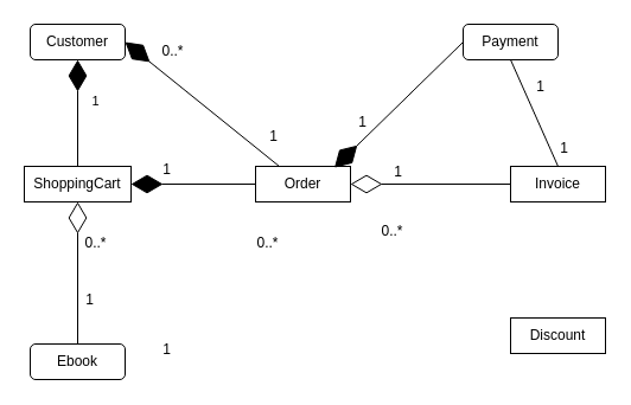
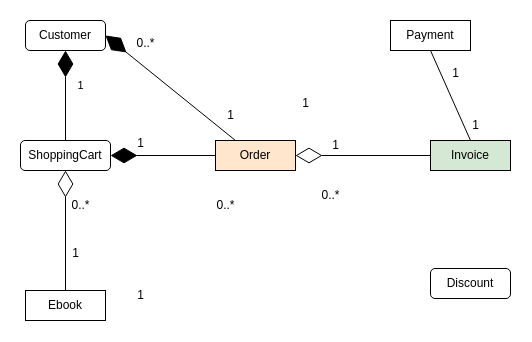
  <mxCell id="0" />
  <mxCell id="1" parent="0" />
- <mxCell id="2" value="ShoppingCart" style="rounded=0;whiteSpace=wrap;html=1;" vertex="1" parent="1"><mxGeometry x="20" y="140" width="90" height="30" as="geometry" /></mxCell>
- <mxCell id="3" value="Ebook" style="whiteSpace=wrap;html=1;rounded=1;" vertex="1" parent="1"><mxGeometry x="25" y="290" width="80" height="30" as="geometry" /></mxCell>
- <mxCell id="4" value="Invoice" style="rounded=0;whiteSpace=wrap;html=1;" vertex="1" parent="1"><mxGeometry x="430" y="140" width="80" height="30" as="geometry" /></mxCell>
- <mxCell id="5" value="Payment" style="whiteSpace=wrap;html=1;rounded=1;" vertex="1" parent="1"><mxGeometry x="390" y="20" width="80" height="30" as="geometry" /></mxCell>
+ <mxCell id="2" value="ShoppingCart" style="whiteSpace=wrap;html=1;rounded=1;" vertex="1" parent="1"><mxGeometry x="20" y="140" width="90" height="30" as="geometry" /></mxCell>
+ <mxCell id="3" value="Ebook" style="rounded=0;whiteSpace=wrap;html=1;" vertex="1" parent="1"><mxGeometry x="25" y="290" width="80" height="30" as="geometry" /></mxCell>
+ <mxCell id="4" value="Invoice" style="rounded=0;whiteSpace=wrap;html=1;fillColor=#d5e8d4;" vertex="1" parent="1"><mxGeometry x="430" y="140" width="80" height="30" as="geometry" /></mxCell>
+ <mxCell id="5" value="Payment" style="rounded=0;whiteSpace=wrap;html=1;" vertex="1" parent="1"><mxGeometry x="390" y="20" width="80" height="30" as="geometry" /></mxCell>
  <mxCell id="6" value="Customer" style="whiteSpace=wrap;html=1;rounded=1;" vertex="1" parent="1"><mxGeometry x="25" y="20" width="80" height="30" as="geometry" /></mxCell>
- <mxCell id="7" value="Discount" style="rounded=0;whiteSpace=wrap;html=1;" vertex="1" parent="1"><mxGeometry x="430" y="268" width="80" height="30" as="geometry" /></mxCell>
- <mxCell id="8" value="Order" style="rounded=0;whiteSpace=wrap;html=1;" vertex="1" parent="1"><mxGeometry x="215" y="140" width="80" height="30" as="geometry" /></mxCell>
+ <mxCell id="7" value="Discount" style="whiteSpace=wrap;html=1;rounded=1;" vertex="1" parent="1"><mxGeometry x="430" y="268" width="80" height="30" as="geometry" /></mxCell>
+ <mxCell id="8" value="Order" style="rounded=0;whiteSpace=wrap;html=1;fillColor=#ffe6cc;" vertex="1" parent="1"><mxGeometry x="215" y="140" width="80" height="30" as="geometry" /></mxCell>
  <mxCell id="9" value="" style="endArrow=diamondThin;endFill=1;endSize=24;html=1;rounded=0;entryX=0.5;entryY=1;entryDx=0;entryDy=0;exitX=0.5;exitY=0;exitDx=0;exitDy=0;" edge="1" parent="1" source="2" target="6"><mxGeometry width="160" relative="1" as="geometry"><mxPoint x="55" y="370" as="sourcePoint" /><mxPoint x="215" y="370" as="targetPoint" /></mxGeometry></mxCell>
  <mxCell id="10" value="0..*" style="text;html=1;align=center;verticalAlign=middle;resizable=0;points=[];autosize=1;strokeColor=none;fillColor=none;" vertex="1" parent="1"><mxGeometry x="60" y="190" width="40" height="30" as="geometry" /></mxCell>
  <mxCell id="11" value="" style="endArrow=diamondThin;endFill=1;endSize=24;html=1;rounded=0;entryX=1;entryY=0.5;entryDx=0;entryDy=0;exitX=0.25;exitY=0;exitDx=0;exitDy=0;" edge="1" parent="1" source="8" target="6"><mxGeometry width="160" relative="1" as="geometry"><mxPoint x="35" y="220" as="sourcePoint" /><mxPoint x="195" y="220" as="targetPoint" /></mxGeometry></mxCell>
  <mxCell id="12" value="0..*" style="text;html=1;align=center;verticalAlign=middle;resizable=0;points=[];autosize=1;strokeColor=none;fillColor=none;" vertex="1" parent="1"><mxGeometry x="125" y="28" width="40" height="30" as="geometry" /></mxCell>
  <mxCell id="13" value="1" style="text;html=1;align=center;verticalAlign=middle;resizable=0;points=[];autosize=1;strokeColor=none;fillColor=none;" vertex="1" parent="1"><mxGeometry x="215" y="100" width="30" height="30" as="geometry" /></mxCell>
  <mxCell id="14" value="0..*" style="text;html=1;align=center;verticalAlign=middle;resizable=0;points=[];autosize=1;strokeColor=none;fillColor=none;" vertex="1" parent="1"><mxGeometry x="205" y="190" width="40" height="30" as="geometry" /></mxCell>
  <mxCell id="15" value="1" style="text;html=1;align=center;verticalAlign=middle;resizable=0;points=[];autosize=1;strokeColor=none;fillColor=none;" vertex="1" parent="1"><mxGeometry x="125" y="280" width="30" height="30" as="geometry" /></mxCell>
  <mxCell id="16" style="edgeStyle=orthogonalEdgeStyle;rounded=0;orthogonalLoop=1;jettySize=auto;html=1;exitX=0.5;exitY=1;exitDx=0;exitDy=0;" edge="1" parent="1" source="4" target="4"><mxGeometry relative="1" as="geometry" /></mxCell>
  <mxCell id="17" value="1" style="text;html=1;align=center;verticalAlign=middle;resizable=0;points=[];autosize=1;strokeColor=none;fillColor=none;" vertex="1" parent="1"><mxGeometry x="290" y="88" width="30" height="30" as="geometry" /></mxCell>
  <mxCell id="18" value="&lt;font style=&quot;font-size: 11px;&quot;&gt;1&lt;/font&gt;" style="text;html=1;align=center;verticalAlign=middle;resizable=0;points=[];autosize=1;strokeColor=none;fillColor=none;" vertex="1" parent="1"><mxGeometry x="65" y="70" width="30" height="30" as="geometry" /></mxCell>
  <mxCell id="19" value="1" style="text;html=1;align=center;verticalAlign=middle;resizable=0;points=[];autosize=1;strokeColor=none;fillColor=none;" vertex="1" parent="1"><mxGeometry x="60" y="238" width="30" height="30" as="geometry" /></mxCell>
  <mxCell id="20" value="1" style="text;html=1;align=center;verticalAlign=middle;resizable=0;points=[];autosize=1;strokeColor=none;fillColor=none;" vertex="1" parent="1"><mxGeometry x="320" y="130" width="30" height="30" as="geometry" /></mxCell>
- <mxCell id="21" value="" style="endArrow=diamondThin;endFill=1;endSize=24;html=1;rounded=0;exitX=0;exitY=0.5;exitDx=0;exitDy=0;entryX=0.831;entryY=0.037;entryDx=0;entryDy=0;entryPerimeter=0;" edge="1" parent="1" source="5" target="8"><mxGeometry width="160" relative="1" as="geometry"><mxPoint x="280" y="250" as="sourcePoint" /><mxPoint x="300" y="150" as="targetPoint" /></mxGeometry></mxCell>
  <mxCell id="22" value="" style="endArrow=diamondThin;endFill=1;endSize=24;html=1;rounded=0;entryX=1;entryY=0.5;entryDx=0;entryDy=0;exitX=0;exitY=0.5;exitDx=0;exitDy=0;" edge="1" parent="1" source="8" target="2"><mxGeometry width="160" relative="1" as="geometry"><mxPoint x="280" y="250" as="sourcePoint" /><mxPoint x="440" y="250" as="targetPoint" /></mxGeometry></mxCell>
  <mxCell id="23" value="1" style="text;html=1;align=center;verticalAlign=middle;resizable=0;points=[];autosize=1;strokeColor=none;fillColor=none;" vertex="1" parent="1"><mxGeometry x="125" y="128" width="30" height="30" as="geometry" /></mxCell>
  <mxCell id="24" value="" style="endArrow=none;html=1;rounded=0;entryX=0.5;entryY=1;entryDx=0;entryDy=0;exitX=0.5;exitY=0;exitDx=0;exitDy=0;" edge="1" parent="1" source="4" target="5"><mxGeometry width="50" height="50" relative="1" as="geometry"><mxPoint x="340" y="270" as="sourcePoint" /><mxPoint x="390" y="220" as="targetPoint" /></mxGeometry></mxCell>
  <mxCell id="25" value="1" style="text;html=1;align=center;verticalAlign=middle;resizable=0;points=[];autosize=1;strokeColor=none;fillColor=none;" vertex="1" parent="1"><mxGeometry x="440" y="58" width="30" height="30" as="geometry" /></mxCell>
  <mxCell id="26" value="1" style="text;html=1;align=center;verticalAlign=middle;resizable=0;points=[];autosize=1;strokeColor=none;fillColor=none;" vertex="1" parent="1"><mxGeometry x="460" y="110" width="30" height="30" as="geometry" /></mxCell>
  <mxCell id="27" value="" style="endArrow=diamondThin;endFill=0;endSize=24;html=1;rounded=0;entryX=1;entryY=0.5;entryDx=0;entryDy=0;exitX=0;exitY=0.5;exitDx=0;exitDy=0;" edge="1" parent="1" source="4" target="8"><mxGeometry width="160" relative="1" as="geometry"><mxPoint x="440" y="293" as="sourcePoint" /><mxPoint x="285" y="180" as="targetPoint" /></mxGeometry></mxCell>
  <mxCell id="28" value="0..*" style="text;html=1;align=center;verticalAlign=middle;resizable=0;points=[];autosize=1;strokeColor=none;fillColor=none;" vertex="1" parent="1"><mxGeometry x="310" y="180" width="40" height="30" as="geometry" /></mxCell>
  <mxCell id="29" value="" style="endArrow=diamondThin;endFill=0;endSize=24;html=1;rounded=0;entryX=0.5;entryY=1;entryDx=0;entryDy=0;exitX=0.5;exitY=0;exitDx=0;exitDy=0;" edge="1" parent="1" source="3" target="2"><mxGeometry width="160" relative="1" as="geometry"><mxPoint x="115" y="315" as="sourcePoint" /><mxPoint x="245" y="180" as="targetPoint" /></mxGeometry></mxCell>
